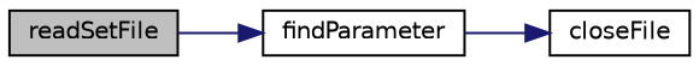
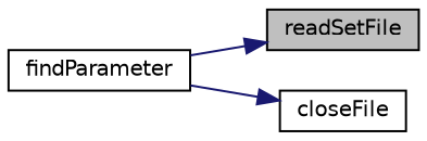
  digraph {
    rankdir=LR
    node [color=black fillcolor=white fontname=Helvetica fontsize=10 shape=record style=filled]
    edge [color=midnightblue fontname=Helvetica fontsize=10 labelfontname=Helvetica labelfontsize=10 style=solid]
    n1 [fillcolor=grey75 fontcolor=black height=0.2 label=readSetFile width=0.4]
    n2 [height=0.2 label=findParameter width=0.4]
    n3 [height=0.2 label=closeFile width=0.4]
-   n1 -> n2
+   n2 -> n1
    n2 -> n3
  }
